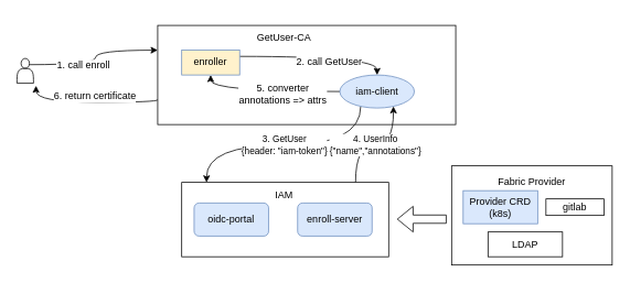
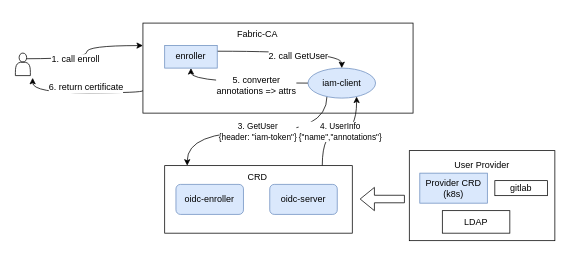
  <mxCell id="0" />
  <mxCell id="1" parent="0" />
  <mxCell id="2" style="edgeStyle=orthogonalEdgeStyle;curved=1;rounded=0;orthogonalLoop=1;jettySize=auto;html=1;exitX=0;exitY=0.75;exitDx=0;exitDy=0;entryX=1.15;entryY=1.1;entryDx=0;entryDy=0;entryPerimeter=0;fontSize=12;" parent="1" source="4" target="7" edge="1"><mxGeometry relative="1" as="geometry"><Array as="points"><mxPoint x="43" y="123" /></Array></mxGeometry></mxCell>
  <mxCell id="3" value="6. return certificate" style="edgeLabel;html=1;align=center;verticalAlign=middle;resizable=0;points=[];fontSize=12;" parent="2" vertex="1" connectable="0"><mxGeometry x="-0.072" y="-8" relative="1" as="geometry"><mxPoint as="offset" /></mxGeometry></mxCell>
  <mxCell id="4" value="" style="rounded=0;whiteSpace=wrap;html=1;" parent="1" vertex="1"><mxGeometry x="190" y="30" width="360" height="120" as="geometry" /></mxCell>
  <mxCell id="5" style="edgeStyle=orthogonalEdgeStyle;curved=1;rounded=0;orthogonalLoop=1;jettySize=auto;html=1;exitX=0.75;exitY=0.25;exitDx=0;exitDy=0;exitPerimeter=0;entryX=0;entryY=0.25;entryDx=0;entryDy=0;fontSize=12;" parent="1" source="7" target="4" edge="1"><mxGeometry relative="1" as="geometry" /></mxCell>
  <mxCell id="6" value="1. call enroll" style="edgeLabel;html=1;align=center;verticalAlign=middle;resizable=0;points=[];fontSize=12;" parent="5" vertex="1" connectable="0"><mxGeometry x="-0.258" relative="1" as="geometry"><mxPoint y="1" as="offset" /></mxGeometry></mxCell>
  <mxCell id="7" value="" style="shape=actor;whiteSpace=wrap;html=1;" parent="1" vertex="1"><mxGeometry x="20" y="70" width="20" height="30" as="geometry" /></mxCell>
  <mxCell id="8" value="3. GetUser&lt;br&gt;{header: &quot;iam-token&quot;}" style="edgeStyle=orthogonalEdgeStyle;rounded=0;orthogonalLoop=1;jettySize=auto;html=1;exitX=0.25;exitY=1;exitDx=0;exitDy=0;entryX=0.12;entryY=0;entryDx=0;entryDy=0;curved=1;entryPerimeter=0;" parent="1" source="23" target="10" edge="1"><mxGeometry relative="1" as="geometry"><mxPoint x="291.25" y="120" as="sourcePoint" /></mxGeometry></mxCell>
  <mxCell id="9" value="4. UserInfo&lt;br&gt;{&quot;name&quot;,&quot;annotations&quot;}" style="edgeStyle=orthogonalEdgeStyle;rounded=0;orthogonalLoop=1;jettySize=auto;html=1;exitX=0.84;exitY=0;exitDx=0;exitDy=0;entryX=0.75;entryY=1;entryDx=0;entryDy=0;curved=1;exitPerimeter=0;" parent="1" source="10" target="23" edge="1"><mxGeometry relative="1" as="geometry"><mxPoint x="343.75" y="120" as="targetPoint" /></mxGeometry></mxCell>
  <mxCell id="10" value="" style="rounded=0;whiteSpace=wrap;html=1;" parent="1" vertex="1"><mxGeometry x="219" y="220" width="250" height="90" as="geometry" /></mxCell>
- <mxCell id="11" value="GetUser-CA" style="text;html=1;strokeColor=none;fillColor=none;align=center;verticalAlign=middle;whiteSpace=wrap;rounded=0;" parent="1" vertex="1"><mxGeometry x="257.5" y="20" width="170" height="50" as="geometry" /></mxCell>
- <mxCell id="12" value="IAM" style="text;html=1;strokeColor=none;fillColor=none;align=center;verticalAlign=middle;whiteSpace=wrap;rounded=0;" parent="1" vertex="1"><mxGeometry x="257.5" y="210" width="170" height="50" as="geometry" /></mxCell>
+ <mxCell id="11" value="Fabric-CA" style="text;html=1;strokeColor=none;fillColor=none;align=center;verticalAlign=middle;whiteSpace=wrap;rounded=0;" parent="1" vertex="1"><mxGeometry x="257.5" y="20" width="170" height="50" as="geometry" /></mxCell>
+ <mxCell id="12" value="CRD" style="text;html=1;strokeColor=none;fillColor=none;align=center;verticalAlign=middle;whiteSpace=wrap;rounded=0;" parent="1" vertex="1"><mxGeometry x="257.5" y="210" width="170" height="50" as="geometry" /></mxCell>
  <mxCell id="13" value="" style="rounded=0;whiteSpace=wrap;html=1;" parent="1" vertex="1"><mxGeometry x="545" y="200" width="194" height="120" as="geometry" /></mxCell>
  <mxCell id="14" value="&lt;font style=&quot;font-size: 12px;&quot;&gt;Provider CRD&lt;br&gt;(k8s)&lt;br&gt;&lt;/font&gt;" style="rounded=0;whiteSpace=wrap;html=1;fontSize=10;fillColor=#dae8fc;strokeColor=#6c8ebf;" parent="1" vertex="1"><mxGeometry x="559" y="230" width="90" height="40" as="geometry" /></mxCell>
  <mxCell id="15" value="" style="shape=flexArrow;endArrow=classic;html=1;rounded=0;fontSize=10;curved=1;" parent="1" edge="1"><mxGeometry width="50" height="50" relative="1" as="geometry"><mxPoint x="539" y="264.5" as="sourcePoint" /><mxPoint x="479" y="264.5" as="targetPoint" /></mxGeometry></mxCell>
- <mxCell id="16" value="Fabric Provider" style="text;html=1;strokeColor=none;fillColor=none;align=center;verticalAlign=middle;whiteSpace=wrap;rounded=0;" parent="1" vertex="1"><mxGeometry x="579" y="210" width="126" height="20" as="geometry" /></mxCell>
+ <mxCell id="16" value="User Provider" style="text;html=1;strokeColor=none;fillColor=none;align=center;verticalAlign=middle;whiteSpace=wrap;rounded=0;" parent="1" vertex="1"><mxGeometry x="579" y="210" width="126" height="20" as="geometry" /></mxCell>
  <mxCell id="17" value="gitlab" style="rounded=0;whiteSpace=wrap;html=1;fontSize=12;" parent="1" vertex="1"><mxGeometry x="659" y="240" width="70" height="20" as="geometry" /></mxCell>
  <mxCell id="18" value="LDAP" style="rounded=0;whiteSpace=wrap;html=1;fontSize=12;" parent="1" vertex="1"><mxGeometry x="589" y="280" width="90" height="30" as="geometry" /></mxCell>
- <mxCell id="19" value="oidc-portal" style="rounded=1;whiteSpace=wrap;html=1;fontSize=12;fillColor=#dae8fc;strokeColor=#6c8ebf;" parent="1" vertex="1"><mxGeometry x="234" y="245" width="90" height="40" as="geometry" /></mxCell>
- <mxCell id="20" value="enroll-server" style="rounded=1;whiteSpace=wrap;html=1;fontSize=12;fillColor=#dae8fc;strokeColor=#6c8ebf;" parent="1" vertex="1"><mxGeometry x="359" y="245" width="90" height="40" as="geometry" /></mxCell>
+ <mxCell id="19" value="oidc-enroller" style="rounded=1;whiteSpace=wrap;html=1;fontSize=12;fillColor=#dae8fc;strokeColor=#6c8ebf;" parent="1" vertex="1"><mxGeometry x="234" y="245" width="90" height="40" as="geometry" /></mxCell>
+ <mxCell id="20" value="oidc-server" style="rounded=1;whiteSpace=wrap;html=1;fontSize=12;fillColor=#dae8fc;strokeColor=#6c8ebf;" parent="1" vertex="1"><mxGeometry x="359" y="245" width="90" height="40" as="geometry" /></mxCell>
  <mxCell id="21" style="edgeStyle=orthogonalEdgeStyle;curved=1;rounded=0;orthogonalLoop=1;jettySize=auto;html=1;exitX=0;exitY=0.5;exitDx=0;exitDy=0;entryX=0.5;entryY=1;entryDx=0;entryDy=0;fontSize=12;" parent="1" source="23" target="26" edge="1"><mxGeometry relative="1" as="geometry" /></mxCell>
  <mxCell id="22" value="5. converter&lt;br&gt;annotations =&amp;gt; attrs" style="edgeLabel;html=1;align=center;verticalAlign=middle;resizable=0;points=[];fontSize=12;" parent="21" vertex="1" connectable="0"><mxGeometry x="-0.21" y="2" relative="1" as="geometry"><mxPoint as="offset" /></mxGeometry></mxCell>
  <mxCell id="23" value="iam-client" style="ellipse;whiteSpace=wrap;html=1;fontSize=12;fillColor=#dae8fc;strokeColor=#6c8ebf;" parent="1" vertex="1"><mxGeometry x="410" y="90" width="90" height="40" as="geometry" /></mxCell>
  <mxCell id="24" style="edgeStyle=orthogonalEdgeStyle;curved=1;rounded=0;orthogonalLoop=1;jettySize=auto;html=1;exitX=1;exitY=0.25;exitDx=0;exitDy=0;entryX=0.5;entryY=0;entryDx=0;entryDy=0;fontSize=12;" parent="1" source="26" target="23" edge="1"><mxGeometry relative="1" as="geometry" /></mxCell>
  <mxCell id="25" value="2. call GetUser" style="edgeLabel;html=1;align=center;verticalAlign=middle;resizable=0;points=[];fontSize=12;" parent="24" vertex="1" connectable="0"><mxGeometry x="0.13" y="-5" relative="1" as="geometry"><mxPoint y="1" as="offset" /></mxGeometry></mxCell>
- <mxCell id="26" value="enroller" style="rounded=1;whiteSpace=wrap;html=1;fontSize=12;arcSize=0;fillColor=#fff2cc;strokeColor=#6c8ebf;" parent="1" vertex="1"><mxGeometry x="219" y="60" width="70" height="30" as="geometry" /></mxCell>
+ <mxCell id="26" value="enroller" style="rounded=1;whiteSpace=wrap;html=1;fontSize=12;arcSize=0;fillColor=#dae8fc;strokeColor=#6c8ebf;" parent="1" vertex="1"><mxGeometry x="219" y="60" width="70" height="30" as="geometry" /></mxCell>
